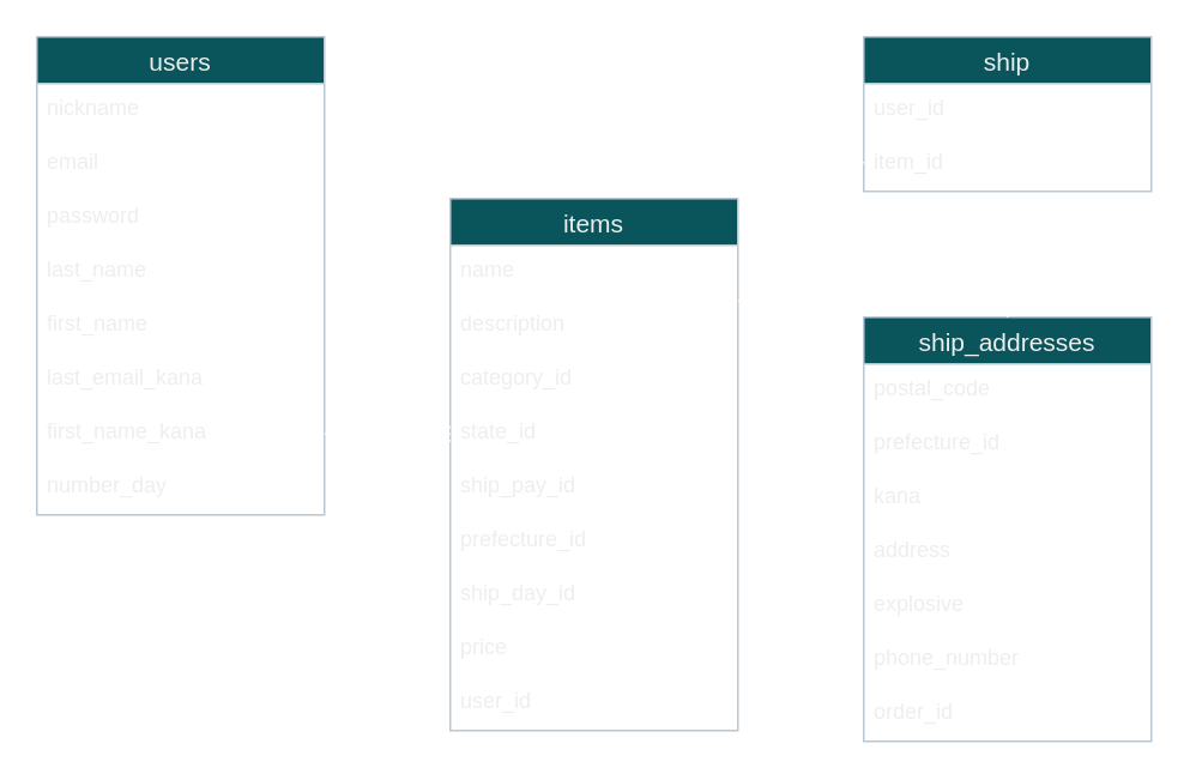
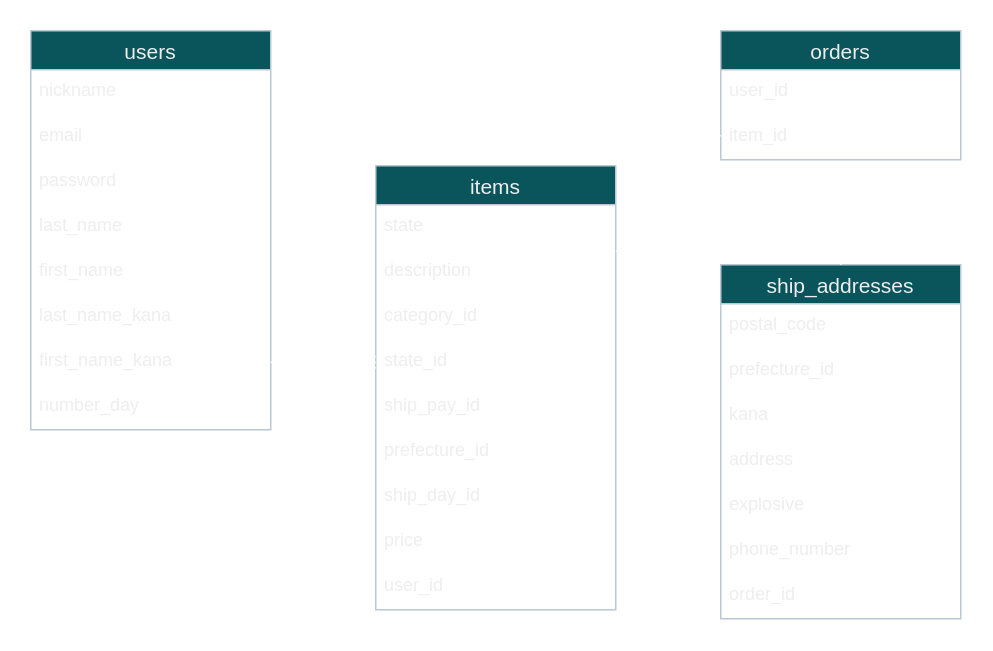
  <mxCell id="0" />
  <mxCell id="1" parent="0" />
  <mxCell id="2" value="users" style="swimlane;fontStyle=0;childLayout=stackLayout;horizontal=1;startSize=26;horizontalStack=0;resizeParent=1;resizeParentMax=0;resizeLast=0;collapsible=1;marginBottom=0;align=center;fontSize=14;labelBorderColor=none;fillColor=#09555B;strokeColor=#BAC8D3;fontColor=#EEEEEE;" parent="1" vertex="1"><mxGeometry x="20" y="20" width="160" height="266" as="geometry"><mxRectangle x="140" y="110" width="50" height="26" as="alternateBounds" /></mxGeometry></mxCell>
  <mxCell id="3" value="nickname" style="text;strokeColor=none;fillColor=none;spacingLeft=4;spacingRight=4;overflow=hidden;rotatable=0;points=[[0,0.5],[1,0.5]];portConstraint=eastwest;fontSize=12;labelBorderColor=none;fontColor=#EEEEEE;" parent="2" vertex="1"><mxGeometry y="26" width="160" height="30" as="geometry" /></mxCell>
  <mxCell id="4" value="email" style="text;strokeColor=none;fillColor=none;spacingLeft=4;spacingRight=4;overflow=hidden;rotatable=0;points=[[0,0.5],[1,0.5]];portConstraint=eastwest;fontSize=12;labelBorderColor=none;fontColor=#EEEEEE;" parent="2" vertex="1"><mxGeometry y="56" width="160" height="30" as="geometry" /></mxCell>
  <mxCell id="5" value="password" style="text;strokeColor=none;fillColor=none;spacingLeft=4;spacingRight=4;overflow=hidden;rotatable=0;points=[[0,0.5],[1,0.5]];portConstraint=eastwest;fontSize=12;labelBorderColor=none;fontColor=#EEEEEE;" vertex="1" parent="2"><mxGeometry y="86" width="160" height="30" as="geometry" /></mxCell>
  <mxCell id="6" value="last_name" style="text;strokeColor=none;fillColor=none;spacingLeft=4;spacingRight=4;overflow=hidden;rotatable=0;points=[[0,0.5],[1,0.5]];portConstraint=eastwest;fontSize=12;labelBorderColor=none;fontColor=#EEEEEE;" vertex="1" parent="2"><mxGeometry y="116" width="160" height="30" as="geometry" /></mxCell>
  <mxCell id="7" value="first_name" style="text;strokeColor=none;fillColor=none;spacingLeft=4;spacingRight=4;overflow=hidden;rotatable=0;points=[[0,0.5],[1,0.5]];portConstraint=eastwest;fontSize=12;labelBorderColor=none;fontColor=#EEEEEE;" vertex="1" parent="2"><mxGeometry y="146" width="160" height="30" as="geometry" /></mxCell>
- <mxCell id="8" value="last_email_kana" style="text;strokeColor=none;fillColor=none;spacingLeft=4;spacingRight=4;overflow=hidden;rotatable=0;points=[[0,0.5],[1,0.5]];portConstraint=eastwest;fontSize=12;labelBorderColor=none;fontColor=#EEEEEE;" vertex="1" parent="2"><mxGeometry y="176" width="160" height="30" as="geometry" /></mxCell>
+ <mxCell id="8" value="last_name_kana" style="text;strokeColor=none;fillColor=none;spacingLeft=4;spacingRight=4;overflow=hidden;rotatable=0;points=[[0,0.5],[1,0.5]];portConstraint=eastwest;fontSize=12;labelBorderColor=none;fontColor=#EEEEEE;" vertex="1" parent="2"><mxGeometry y="176" width="160" height="30" as="geometry" /></mxCell>
  <mxCell id="9" value="first_name_kana" style="text;strokeColor=none;fillColor=none;spacingLeft=4;spacingRight=4;overflow=hidden;rotatable=0;points=[[0,0.5],[1,0.5]];portConstraint=eastwest;fontSize=12;labelBorderColor=none;fontColor=#EEEEEE;" vertex="1" parent="2"><mxGeometry y="206" width="160" height="30" as="geometry" /></mxCell>
  <mxCell id="10" value="number_day" style="text;strokeColor=none;fillColor=none;spacingLeft=4;spacingRight=4;overflow=hidden;rotatable=0;points=[[0,0.5],[1,0.5]];portConstraint=eastwest;fontSize=12;labelBorderColor=none;fontColor=#EEEEEE;" vertex="1" parent="2"><mxGeometry y="236" width="160" height="30" as="geometry" /></mxCell>
  <mxCell id="11" value="items" style="swimlane;fontStyle=0;childLayout=stackLayout;horizontal=1;startSize=26;horizontalStack=0;resizeParent=1;resizeParentMax=0;resizeLast=0;collapsible=1;marginBottom=0;align=center;fontSize=14;labelBorderColor=none;fillColor=#09555B;strokeColor=#BAC8D3;fontColor=#EEEEEE;" parent="1" vertex="1"><mxGeometry x="250" y="110" width="160" height="296" as="geometry"><mxRectangle x="210" y="510" width="50" height="26" as="alternateBounds" /></mxGeometry></mxCell>
- <mxCell id="12" value="name" style="text;spacingLeft=4;spacingRight=4;overflow=hidden;rotatable=0;points=[[0,0.5],[1,0.5]];portConstraint=eastwest;fontSize=12;labelBorderColor=none;fontColor=#EEEEEE;" parent="11" vertex="1"><mxGeometry y="26" width="160" height="30" as="geometry" /></mxCell>
+ <mxCell id="12" value="state" style="text;spacingLeft=4;spacingRight=4;overflow=hidden;rotatable=0;points=[[0,0.5],[1,0.5]];portConstraint=eastwest;fontSize=12;labelBorderColor=none;fontColor=#EEEEEE;" parent="11" vertex="1"><mxGeometry y="26" width="160" height="30" as="geometry" /></mxCell>
  <mxCell id="13" value="description" style="text;spacingLeft=4;spacingRight=4;overflow=hidden;rotatable=0;points=[[0,0.5],[1,0.5]];portConstraint=eastwest;fontSize=12;labelBorderColor=none;fontColor=#EEEEEE;labelBackgroundColor=none;" parent="11" vertex="1"><mxGeometry y="56" width="160" height="30" as="geometry" /></mxCell>
  <mxCell id="14" value="category_id" style="text;spacingLeft=4;spacingRight=4;overflow=hidden;rotatable=0;points=[[0,0.5],[1,0.5]];portConstraint=eastwest;fontSize=12;labelBorderColor=none;fontColor=#EEEEEE;" parent="11" vertex="1"><mxGeometry y="86" width="160" height="30" as="geometry" /></mxCell>
  <mxCell id="15" value="state_id" style="text;spacingLeft=4;spacingRight=4;overflow=hidden;rotatable=0;points=[[0,0.5],[1,0.5]];portConstraint=eastwest;fontSize=12;labelBorderColor=none;fontColor=#EEEEEE;" parent="11" vertex="1"><mxGeometry y="116" width="160" height="30" as="geometry" /></mxCell>
  <mxCell id="16" value="ship_pay_id" style="text;spacingLeft=4;spacingRight=4;overflow=hidden;rotatable=0;points=[[0,0.5],[1,0.5]];portConstraint=eastwest;fontSize=12;labelBorderColor=none;fontColor=#EEEEEE;" parent="11" vertex="1"><mxGeometry y="146" width="160" height="30" as="geometry" /></mxCell>
  <mxCell id="17" value="prefecture_id" style="text;spacingLeft=4;spacingRight=4;overflow=hidden;rotatable=0;points=[[0,0.5],[1,0.5]];portConstraint=eastwest;fontSize=12;labelBorderColor=none;fontColor=#EEEEEE;" parent="11" vertex="1"><mxGeometry y="176" width="160" height="30" as="geometry" /></mxCell>
  <mxCell id="18" value="ship_day_id" style="text;spacingLeft=4;spacingRight=4;overflow=hidden;rotatable=0;points=[[0,0.5],[1,0.5]];portConstraint=eastwest;fontSize=12;labelBorderColor=none;fontColor=#EEEEEE;" parent="11" vertex="1"><mxGeometry y="206" width="160" height="30" as="geometry" /></mxCell>
  <mxCell id="19" value="price" style="text;spacingLeft=4;spacingRight=4;overflow=hidden;rotatable=0;points=[[0,0.5],[1,0.5]];portConstraint=eastwest;fontSize=12;labelBorderColor=none;fontColor=#EEEEEE;" parent="11" vertex="1"><mxGeometry y="236" width="160" height="30" as="geometry" /></mxCell>
  <mxCell id="20" value="user_id" style="text;spacingLeft=4;spacingRight=4;overflow=hidden;rotatable=0;points=[[0,0.5],[1,0.5]];portConstraint=eastwest;fontSize=12;labelBorderColor=none;fontColor=#EEEEEE;" vertex="1" parent="11"><mxGeometry y="266" width="160" height="30" as="geometry" /></mxCell>
- <mxCell id="21" value="ship" style="swimlane;fontStyle=0;childLayout=stackLayout;horizontal=1;startSize=26;horizontalStack=0;resizeParent=1;resizeParentMax=0;resizeLast=0;collapsible=1;marginBottom=0;align=center;fontSize=14;labelBorderColor=none;fillColor=#09555B;strokeColor=#BAC8D3;fontColor=#EEEEEE;" parent="1" vertex="1"><mxGeometry x="480" y="20" width="160" height="86" as="geometry"><mxRectangle x="140" y="110" width="50" height="26" as="alternateBounds" /></mxGeometry></mxCell>
+ <mxCell id="21" value="orders" style="swimlane;fontStyle=0;childLayout=stackLayout;horizontal=1;startSize=26;horizontalStack=0;resizeParent=1;resizeParentMax=0;resizeLast=0;collapsible=1;marginBottom=0;align=center;fontSize=14;labelBorderColor=none;fillColor=#09555B;strokeColor=#BAC8D3;fontColor=#EEEEEE;" parent="1" vertex="1"><mxGeometry x="480" y="20" width="160" height="86" as="geometry"><mxRectangle x="140" y="110" width="50" height="26" as="alternateBounds" /></mxGeometry></mxCell>
  <mxCell id="22" value="user_id" style="text;strokeColor=none;fillColor=none;spacingLeft=4;spacingRight=4;overflow=hidden;rotatable=0;points=[[0,0.5],[1,0.5]];portConstraint=eastwest;fontSize=12;labelBorderColor=none;fontColor=#EEEEEE;" parent="21" vertex="1"><mxGeometry y="26" width="160" height="30" as="geometry" /></mxCell>
  <mxCell id="23" value="item_id" style="text;strokeColor=none;fillColor=none;spacingLeft=4;spacingRight=4;overflow=hidden;rotatable=0;points=[[0,0.5],[1,0.5]];portConstraint=eastwest;fontSize=12;labelBorderColor=none;fontColor=#EEEEEE;" vertex="1" parent="21"><mxGeometry y="56" width="160" height="30" as="geometry" /></mxCell>
  <mxCell id="24" style="edgeStyle=orthogonalEdgeStyle;rounded=0;orthogonalLoop=1;jettySize=auto;html=1;endArrow=ERone;endFill=0;startArrow=ERoneToMany;startFill=0;exitX=-0.031;exitY=0.9;exitDx=0;exitDy=0;exitPerimeter=0;fillColor=#cce5ff;strokeColor=#FFFFFF;" parent="1" edge="1"><mxGeometry relative="1" as="geometry"><mxPoint x="475.04" y="61" as="sourcePoint" /><mxPoint x="181" y="61" as="targetPoint" /><Array as="points"><mxPoint x="181" y="61" /></Array></mxGeometry></mxCell>
  <mxCell id="25" value="ship_addresses" style="swimlane;fontStyle=0;childLayout=stackLayout;horizontal=1;startSize=26;horizontalStack=0;resizeParent=1;resizeParentMax=0;resizeLast=0;collapsible=1;marginBottom=0;align=center;fontSize=14;labelBorderColor=none;fillColor=#09555B;strokeColor=#BAC8D3;fontColor=#EEEEEE;" parent="1" vertex="1"><mxGeometry x="480" y="176" width="160" height="236" as="geometry"><mxRectangle x="140" y="110" width="50" height="26" as="alternateBounds" /></mxGeometry></mxCell>
  <mxCell id="26" value="postal_code" style="text;strokeColor=none;fillColor=none;spacingLeft=4;spacingRight=4;overflow=hidden;rotatable=0;points=[[0,0.5],[1,0.5]];portConstraint=eastwest;fontSize=12;labelBorderColor=none;fontColor=#EEEEEE;" parent="25" vertex="1"><mxGeometry y="26" width="160" height="30" as="geometry" /></mxCell>
  <mxCell id="27" value="prefecture_id" style="text;strokeColor=none;fillColor=none;spacingLeft=4;spacingRight=4;overflow=hidden;rotatable=0;points=[[0,0.5],[1,0.5]];portConstraint=eastwest;fontSize=12;labelBorderColor=none;fontColor=#EEEEEE;" parent="25" vertex="1"><mxGeometry y="56" width="160" height="30" as="geometry" /></mxCell>
  <mxCell id="28" value="kana" style="text;strokeColor=none;fillColor=none;spacingLeft=4;spacingRight=4;overflow=hidden;rotatable=0;points=[[0,0.5],[1,0.5]];portConstraint=eastwest;fontSize=12;labelBorderColor=none;fontColor=#EEEEEE;" parent="25" vertex="1"><mxGeometry y="86" width="160" height="30" as="geometry" /></mxCell>
  <mxCell id="29" value="address" style="text;strokeColor=none;fillColor=none;spacingLeft=4;spacingRight=4;overflow=hidden;rotatable=0;points=[[0,0.5],[1,0.5]];portConstraint=eastwest;fontSize=12;labelBorderColor=none;fontColor=#EEEEEE;" parent="25" vertex="1"><mxGeometry y="116" width="160" height="30" as="geometry" /></mxCell>
  <mxCell id="30" value="explosive" style="text;strokeColor=none;fillColor=none;spacingLeft=4;spacingRight=4;overflow=hidden;rotatable=0;points=[[0,0.5],[1,0.5]];portConstraint=eastwest;fontSize=12;labelBorderColor=none;fontColor=#EEEEEE;" parent="25" vertex="1"><mxGeometry y="146" width="160" height="30" as="geometry" /></mxCell>
  <mxCell id="31" value="phone_number" style="text;strokeColor=none;fillColor=none;spacingLeft=4;spacingRight=4;overflow=hidden;rotatable=0;points=[[0,0.5],[1,0.5]];portConstraint=eastwest;fontSize=12;labelBorderColor=none;fontColor=#EEEEEE;" parent="25" vertex="1"><mxGeometry y="176" width="160" height="30" as="geometry" /></mxCell>
  <mxCell id="32" value="order_id" style="text;strokeColor=none;fillColor=none;spacingLeft=4;spacingRight=4;overflow=hidden;rotatable=0;points=[[0,0.5],[1,0.5]];portConstraint=eastwest;fontSize=12;labelBorderColor=none;fontColor=#EEEEEE;" vertex="1" parent="25"><mxGeometry y="206" width="160" height="30" as="geometry" /></mxCell>
  <mxCell id="33" style="edgeStyle=orthogonalEdgeStyle;rounded=0;orthogonalLoop=1;jettySize=auto;html=1;endArrow=ERone;endFill=0;startArrow=ERone;startFill=0;exitX=0.5;exitY=0;exitDx=0;exitDy=0;strokeColor=#FFFFFF;" parent="1" source="25" edge="1"><mxGeometry relative="1" as="geometry"><mxPoint x="559.66" y="162.99" as="sourcePoint" /><mxPoint x="560" y="110" as="targetPoint" /><Array as="points" /></mxGeometry></mxCell>
  <mxCell id="34" style="edgeStyle=orthogonalEdgeStyle;rounded=0;orthogonalLoop=1;jettySize=auto;html=1;endArrow=ERone;endFill=0;startArrow=ERone;startFill=0;exitX=1;exitY=1.033;exitDx=0;exitDy=0;strokeColor=#FFFFFF;exitPerimeter=0;" parent="1" edge="1"><mxGeometry relative="1" as="geometry"><mxPoint x="410" y="166.99" as="sourcePoint" /><mxPoint x="480" y="90" as="targetPoint" /><Array as="points"><mxPoint x="440" y="167" /><mxPoint x="440" y="90" /><mxPoint x="480" y="90" /></Array></mxGeometry></mxCell>
  <mxCell id="35" style="edgeStyle=orthogonalEdgeStyle;rounded=0;orthogonalLoop=1;jettySize=auto;html=1;endArrow=ERone;endFill=0;startArrow=ERoneToMany;startFill=0;fillColor=#cce5ff;strokeColor=#FFFFFF;entryX=1;entryY=0.5;entryDx=0;entryDy=0;" edge="1" parent="1" target="9"><mxGeometry relative="1" as="geometry"><mxPoint x="250" y="241" as="sourcePoint" /><mxPoint x="60" y="410" as="targetPoint" /><Array as="points"><mxPoint x="230" y="241" /><mxPoint x="230" y="241" /></Array></mxGeometry></mxCell>
